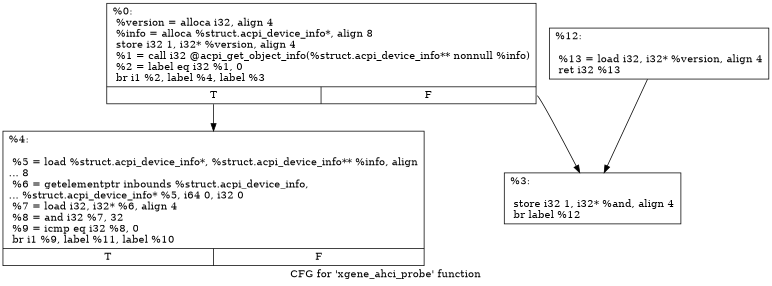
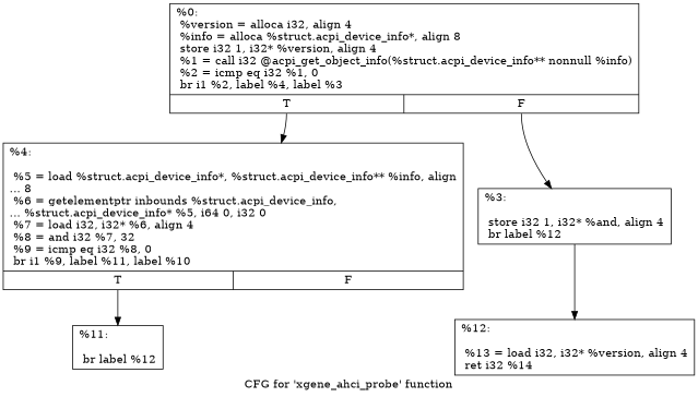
  digraph {
    label="CFG for 'xgene_ahci_probe' function"
    node [shape=record]
    edge [tailport=s0]
-   n1 [label="{%0:\l  %version = alloca i32, align 4\l  %info = alloca %struct.acpi_device_info*, align 8\l  store i32 1, i32* %version, align 4\l  %1 = call i32 @acpi_get_object_info(%struct.acpi_device_info** nonnull %info)\l  %2 = label eq i32 %1, 0\l  br i1 %2, label %4, label %3\l|{<s0>T|<s1>F}}"]
+   n1 [label="{%0:\l  %version = alloca i32, align 4\l  %info = alloca %struct.acpi_device_info*, align 8\l  store i32 1, i32* %version, align 4\l  %1 = call i32 @acpi_get_object_info(%struct.acpi_device_info** nonnull %info)\l  %2 = icmp eq i32 %1, 0\l  br i1 %2, label %4, label %3\l|{<s0>T|<s1>F}}"]
    n2 [label="{%4:\l\l  %5 = load %struct.acpi_device_info*, %struct.acpi_device_info** %info, align\l... 8\l  %6 = getelementptr inbounds %struct.acpi_device_info,\l... %struct.acpi_device_info* %5, i64 0, i32 0\l  %7 = load i32, i32* %6, align 4\l  %8 = and i32 %7, 32\l  %9 = icmp eq i32 %8, 0\l  br i1 %9, label %11, label %10\l|{<s0>T|<s1>F}}"]
    n3 [label="{%3:\l\l  store i32 1, i32* %and, align 4\l  br label %12\l}"]
-   n5 [label="{%12:\l\l  %13 = load i32, i32* %version, align 4\l  ret i32 %13\l}"]
+   n4 [label="{%11:\l\l  br label %12\l}"]
+   n5 [label="{%12:\l\l  %13 = load i32, i32* %version, align 4\l  ret i32 %14\l}"]
    n1 -> n2
    n1 -> n3 [tailport=s1]
-   n5 -> n3 [tailport=""]
+   n2 -> n4
+   n3 -> n5 [tailport=""]
  }
